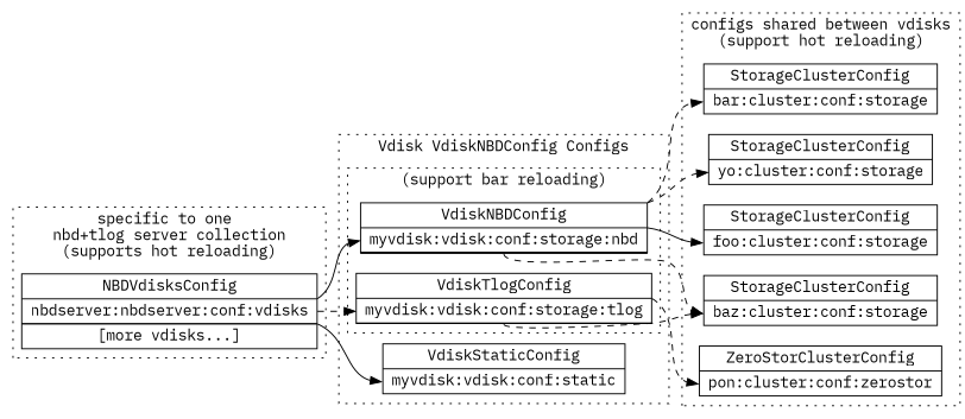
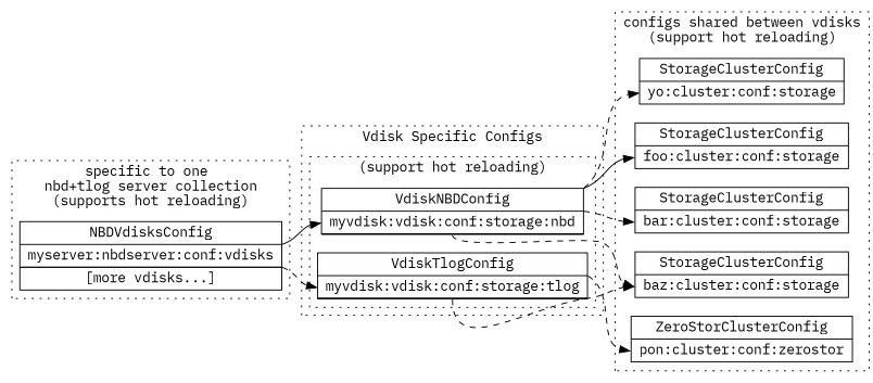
  digraph {
    fontname="IBM Plex Mono"
    rankdir=LR
    node [fontname="IBM Plex Mono" shape=record]
    edge [fontname="IBM Plex Mono" headport=key tailport=1 style=dashed]
    n1 [label="VdiskNBDConfig | <key> myvdisk:vdisk:conf:storage:nbd |\n                        <p> PrimaryStorageClusterID (foo) |\n                        <te> TemplateStorageClusterID (bar) |\n                        <tl> TlogServerClusterID (yo) |\n                        <s> SlaveStorageClusterID (baz)"]
    n2 [label="VdiskTlogConfig | <key> myvdisk:vdisk:conf:storage:tlog |\n                        <s> SlaveStorageClusterID (baz) |\n                        <t> ZeroStorClusterID (pon)"]
-   n3 [label="VdiskStaticConfig | <key> myvdisk:vdisk:conf:static"]
-   n4 [label="NBDVdisksConfig | nbdserver:nbdserver:conf:vdisks |\n                    <1> myvdisk | <m> [more vdisks...]"]
+   n4 [label="NBDVdisksConfig | myserver:nbdserver:conf:vdisks |\n                    <1> myvdisk | <m> [more vdisks...]"]
    n5 [label="StorageClusterConfig | <key> foo:cluster:conf:storage"]
    n6 [label="StorageClusterConfig | <key> bar:cluster:conf:storage"]
    n7 [label="StorageClusterConfig | <key> baz:cluster:conf:storage"]
    n8 [label="StorageClusterConfig | <key> yo:cluster:conf:storage"]
    n9 [label="<header> ZeroStorClusterConfig | <key> pon:cluster:conf:zerostor"]
    subgraph cluster_1 {
-     label="Vdisk VdiskNBDConfig Configs"
+     label="Vdisk Specific Configs"
      style=dotted
-     n3
      subgraph cluster_2 {
-       label="(support bar reloading)"
+       label="(support hot reloading)"
        style=dotted
        n1
        n2
      }
    }
    subgraph cluster_3 {
      label="specific to one \nnbd+tlog server collection\n(supports hot reloading)"
      style=dotted
      n4
    }
    subgraph cluster_4 {
      label="configs shared between vdisks\n(support hot reloading)"
      style=dotted
      n5
      n6
      n7
      n8
      n9
    }
    n1 -> n5 [tailport=p style=""]
    n1 -> n6 [tailport=te]
    n1 -> n7 [tailport=s]
    n1 -> n8 [tailport=tl]
    n2 -> n7 [tailport=s]
    n2 -> n9 [tailport=t]
    n4 -> n1 [style=""]
    n4 -> n2
-   n4 -> n3 [style=""]
  }
